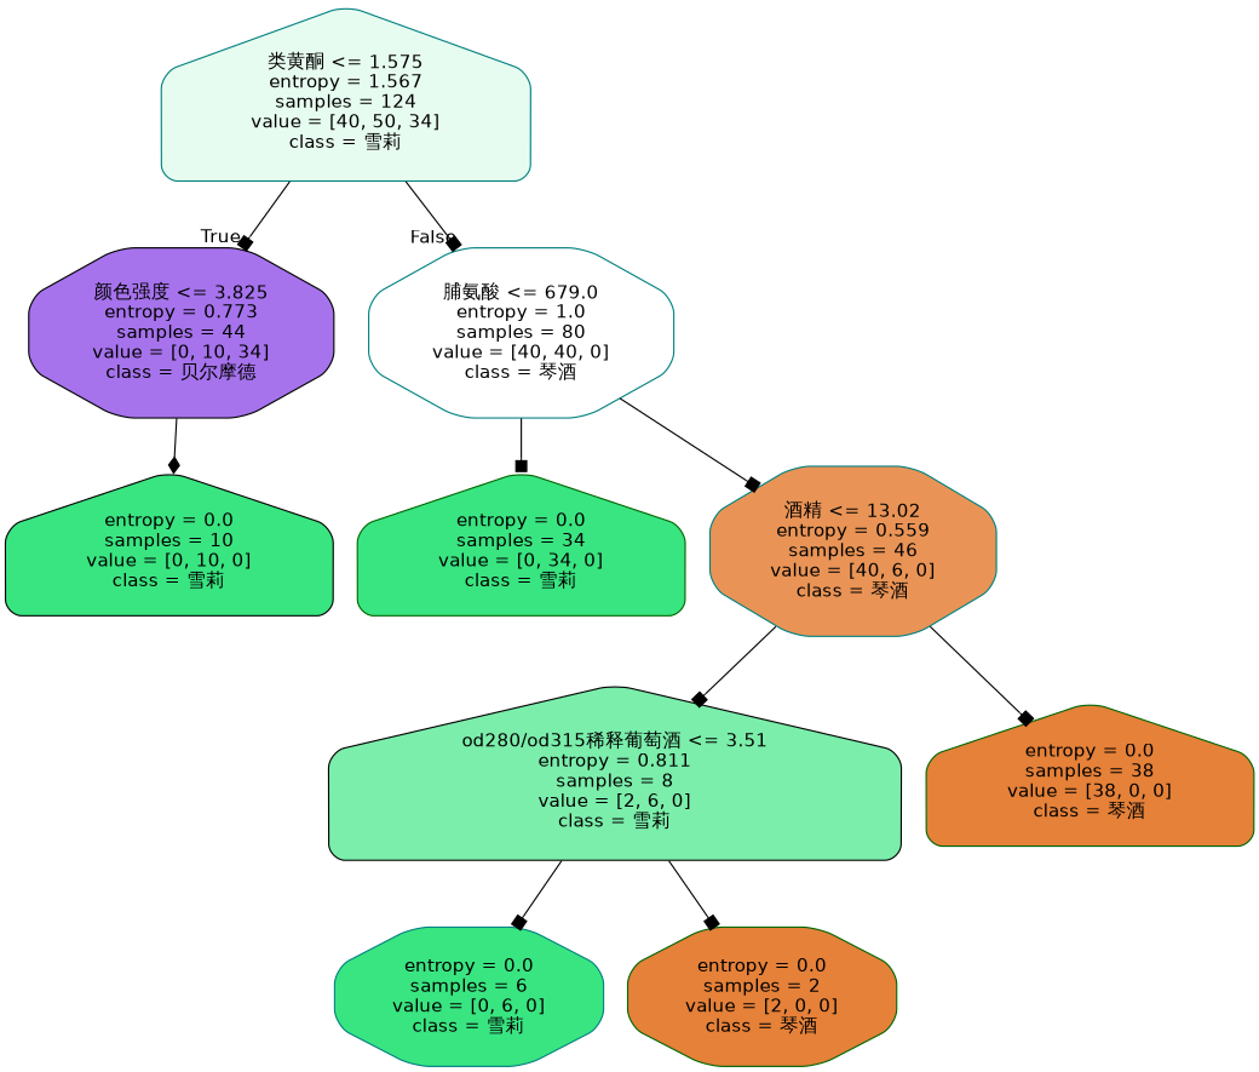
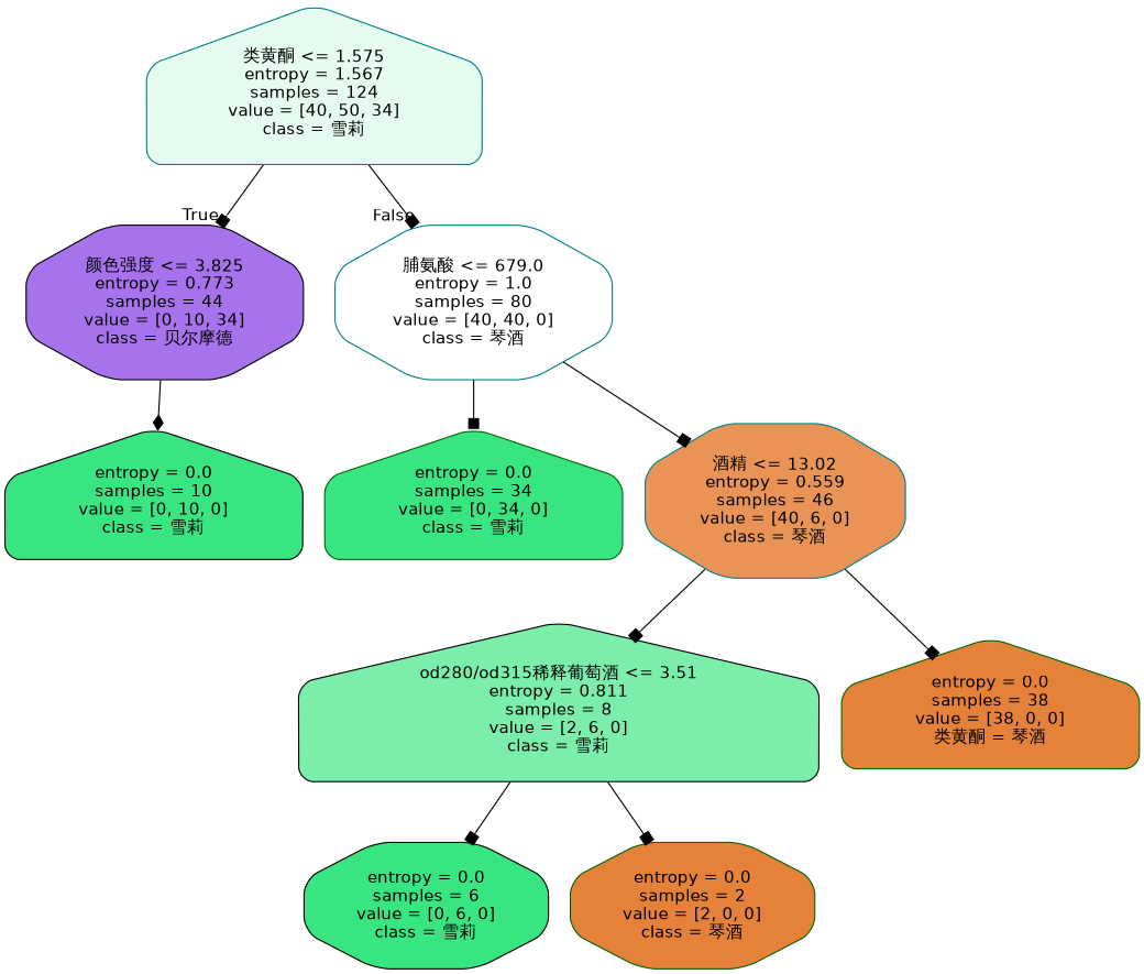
  digraph {
    node [color=black fillcolor="#39e581ff" fontname=helvetica shape=house style="filled, rounded"]
    edge [arrowhead=box fontname=helvetica]
    n1 [color=teal fillcolor="#39e5811e" label="类黄酮 <= 1.575\nentropy = 1.567\nsamples = 124\nvalue = [40, 50, 34]\nclass = 雪莉"]
    n2 [fillcolor="#8139e5b4" label="颜色强度 <= 3.825\nentropy = 0.773\nsamples = 44\nvalue = [0, 10, 34]\nclass = 贝尔摩德" shape=octagon]
    n3 [color=teal fillcolor="#e5813900" label="脯氨酸 <= 679.0\nentropy = 1.0\nsamples = 80\nvalue = [40, 40, 0]\nclass = 琴酒" shape=octagon]
    n4 [label="entropy = 0.0\nsamples = 10\nvalue = [0, 10, 0]\nclass = 雪莉"]
    n5 [color=darkgreen label="entropy = 0.0\nsamples = 34\nvalue = [0, 34, 0]\nclass = 雪莉"]
    n6 [color=teal fillcolor="#e58139d9" label="酒精 <= 13.02\nentropy = 0.559\nsamples = 46\nvalue = [40, 6, 0]\nclass = 琴酒" shape=octagon]
    n7 [fillcolor="#39e581aa" label="od280/od315稀释葡萄酒 <= 3.51\nentropy = 0.811\nsamples = 8\nvalue = [2, 6, 0]\nclass = 雪莉"]
-   n8 [color=darkgreen fillcolor="#e58139ff" label="entropy = 0.0\nsamples = 38\nvalue = [38, 0, 0]\nclass = 琴酒"]
-   n9 [color=teal label="entropy = 0.0\nsamples = 6\nvalue = [0, 6, 0]\nclass = 雪莉" shape=octagon]
+   n8 [color=darkgreen fillcolor="#e58139ff" label="entropy = 0.0\nsamples = 38\nvalue = [38, 0, 0]\n类黄酮 = 琴酒"]
+   n9 [label="entropy = 0.0\nsamples = 6\nvalue = [0, 6, 0]\nclass = 雪莉" shape=octagon]
    n10 [color=darkgreen fillcolor="#e58139ff" label="entropy = 0.0\nsamples = 2\nvalue = [2, 0, 0]\nclass = 琴酒" shape=octagon]
    n1 -> n2 [headlabel=True labelangle=45 labeldistance=2.5]
    n1 -> n3 [headlabel=False labelangle=-45 labeldistance=2.5]
    n2 -> n4 [arrowhead=diamond]
    n3 -> n5
    n3 -> n6
    n6 -> n7
    n6 -> n8
    n7 -> n9
    n7 -> n10
  }
